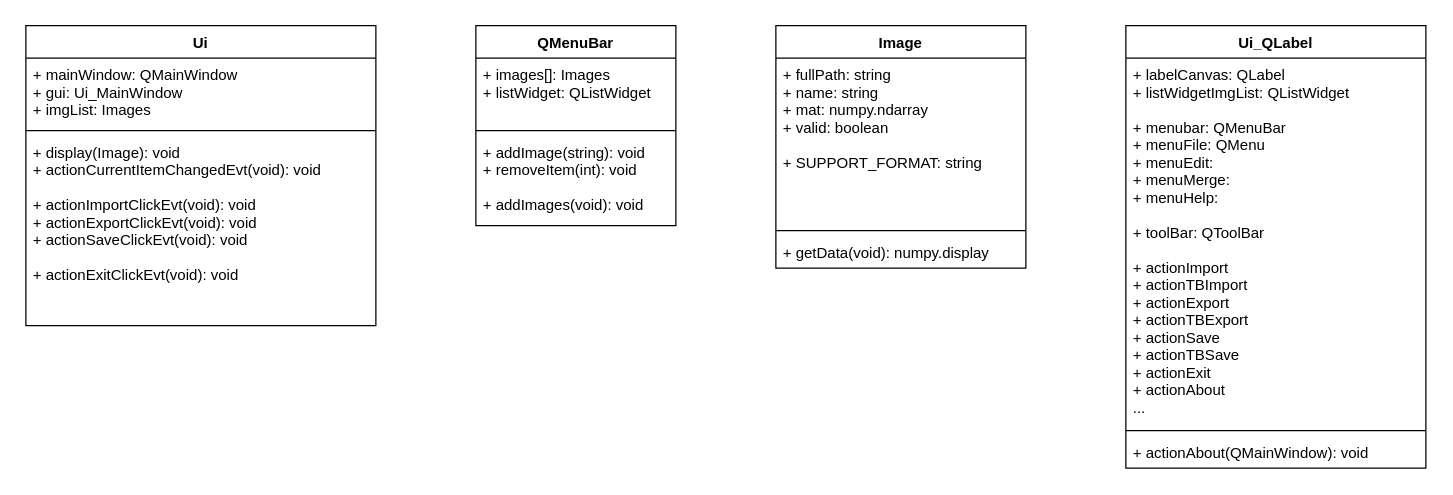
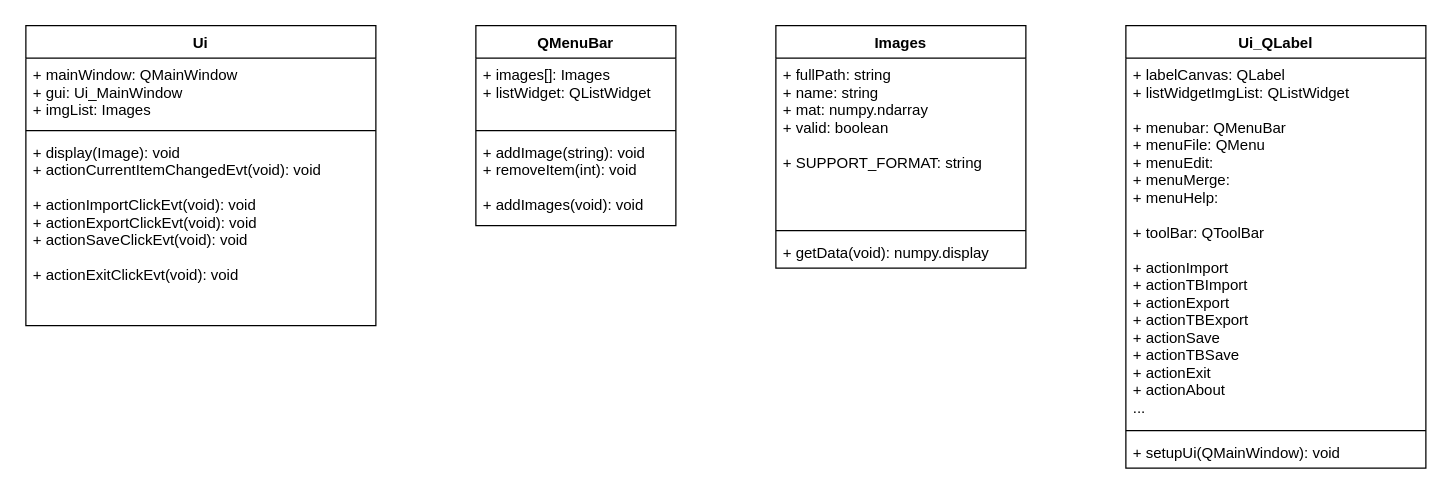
  <mxCell id="0" />
  <mxCell id="1" parent="0" />
  <mxCell id="2" value="Ui_QLabel" style="swimlane;fontStyle=1;align=center;verticalAlign=top;childLayout=stackLayout;horizontal=1;startSize=26;horizontalStack=0;resizeParent=1;resizeParentMax=0;resizeLast=0;collapsible=1;marginBottom=0;" parent="1" vertex="1"><mxGeometry x="900" y="20" width="240" height="354" as="geometry" /></mxCell>
  <mxCell id="3" value="+ labelCanvas: QLabel&#10;+ listWidgetImgList: QListWidget&#10;&#10;+ menubar: QMenuBar&#10;+ menuFile: QMenu&#10;+ menuEdit:&#10;+ menuMerge:&#10;+ menuHelp:&#10;&#10;+ toolBar: QToolBar&#10;&#10;+ actionImport&#10;+ actionTBImport&#10;+ actionExport&#10;+ actionTBExport&#10;+ actionSave&#10;+ actionTBSave&#10;+ actionExit&#10;+ actionAbout&#10;..." style="text;strokeColor=none;fillColor=none;align=left;verticalAlign=top;spacingLeft=4;spacingRight=4;overflow=hidden;rotatable=0;points=[[0,0.5],[1,0.5]];portConstraint=eastwest;" parent="2" vertex="1"><mxGeometry y="26" width="240" height="294" as="geometry" /></mxCell>
  <mxCell id="4" value="" style="line;strokeWidth=1;fillColor=none;align=left;verticalAlign=middle;spacingTop=-1;spacingLeft=3;spacingRight=3;rotatable=0;labelPosition=right;points=[];portConstraint=eastwest;" parent="2" vertex="1"><mxGeometry y="320" width="240" height="8" as="geometry" /></mxCell>
- <mxCell id="5" value="+ actionAbout(QMainWindow): void" style="text;strokeColor=none;fillColor=none;align=left;verticalAlign=top;spacingLeft=4;spacingRight=4;overflow=hidden;rotatable=0;points=[[0,0.5],[1,0.5]];portConstraint=eastwest;" parent="2" vertex="1"><mxGeometry y="328" width="240" height="26" as="geometry" /></mxCell>
- <mxCell id="6" value="Image" style="swimlane;fontStyle=1;align=center;verticalAlign=top;childLayout=stackLayout;horizontal=1;startSize=26;horizontalStack=0;resizeParent=1;resizeParentMax=0;resizeLast=0;collapsible=1;marginBottom=0;" parent="1" vertex="1"><mxGeometry x="620" y="20" width="200" height="194" as="geometry" /></mxCell>
+ <mxCell id="5" value="+ setupUi(QMainWindow): void" style="text;strokeColor=none;fillColor=none;align=left;verticalAlign=top;spacingLeft=4;spacingRight=4;overflow=hidden;rotatable=0;points=[[0,0.5],[1,0.5]];portConstraint=eastwest;" parent="2" vertex="1"><mxGeometry y="328" width="240" height="26" as="geometry" /></mxCell>
+ <mxCell id="6" value="Images" style="swimlane;fontStyle=1;align=center;verticalAlign=top;childLayout=stackLayout;horizontal=1;startSize=26;horizontalStack=0;resizeParent=1;resizeParentMax=0;resizeLast=0;collapsible=1;marginBottom=0;" parent="1" vertex="1"><mxGeometry x="620" y="20" width="200" height="194" as="geometry" /></mxCell>
  <mxCell id="7" value="+ fullPath: string&#10;+ name: string&#10;+ mat: numpy.ndarray&#10;+ valid: boolean&#10;&#10;+ SUPPORT_FORMAT: string" style="text;strokeColor=none;fillColor=none;align=left;verticalAlign=top;spacingLeft=4;spacingRight=4;overflow=hidden;rotatable=0;points=[[0,0.5],[1,0.5]];portConstraint=eastwest;" parent="6" vertex="1"><mxGeometry y="26" width="200" height="134" as="geometry" /></mxCell>
  <mxCell id="8" value="" style="line;strokeWidth=1;fillColor=none;align=left;verticalAlign=middle;spacingTop=-1;spacingLeft=3;spacingRight=3;rotatable=0;labelPosition=right;points=[];portConstraint=eastwest;" parent="6" vertex="1"><mxGeometry y="160" width="200" height="8" as="geometry" /></mxCell>
  <mxCell id="9" value="+ getData(void): numpy.display" style="text;strokeColor=none;fillColor=none;align=left;verticalAlign=top;spacingLeft=4;spacingRight=4;overflow=hidden;rotatable=0;points=[[0,0.5],[1,0.5]];portConstraint=eastwest;" parent="6" vertex="1"><mxGeometry y="168" width="200" height="26" as="geometry" /></mxCell>
  <mxCell id="10" value="QMenuBar" style="swimlane;fontStyle=1;align=center;verticalAlign=top;childLayout=stackLayout;horizontal=1;startSize=26;horizontalStack=0;resizeParent=1;resizeParentMax=0;resizeLast=0;collapsible=1;marginBottom=0;" parent="1" vertex="1"><mxGeometry x="380" y="20" width="160" height="160" as="geometry" /></mxCell>
  <mxCell id="11" value="+ images[]: Images&#10;+ listWidget: QListWidget" style="text;strokeColor=none;fillColor=none;align=left;verticalAlign=top;spacingLeft=4;spacingRight=4;overflow=hidden;rotatable=0;points=[[0,0.5],[1,0.5]];portConstraint=eastwest;" parent="10" vertex="1"><mxGeometry y="26" width="160" height="54" as="geometry" /></mxCell>
  <mxCell id="12" value="" style="line;strokeWidth=1;fillColor=none;align=left;verticalAlign=middle;spacingTop=-1;spacingLeft=3;spacingRight=3;rotatable=0;labelPosition=right;points=[];portConstraint=eastwest;" parent="10" vertex="1"><mxGeometry y="80" width="160" height="8" as="geometry" /></mxCell>
  <mxCell id="13" value="+ addImage(string): void&#10;+ removeItem(int): void&#10;&#10;+ addImages(void): void" style="text;strokeColor=none;fillColor=none;align=left;verticalAlign=top;spacingLeft=4;spacingRight=4;overflow=hidden;rotatable=0;points=[[0,0.5],[1,0.5]];portConstraint=eastwest;" parent="10" vertex="1"><mxGeometry y="88" width="160" height="72" as="geometry" /></mxCell>
  <mxCell id="14" value="Ui" style="swimlane;fontStyle=1;align=center;verticalAlign=top;childLayout=stackLayout;horizontal=1;startSize=26;horizontalStack=0;resizeParent=1;resizeParentMax=0;resizeLast=0;collapsible=1;marginBottom=0;" parent="1" vertex="1"><mxGeometry x="20" y="20" width="280" height="240" as="geometry" /></mxCell>
  <mxCell id="15" value="+ mainWindow: QMainWindow&#10;+ gui: Ui_MainWindow&#10;+ imgList: Images" style="text;strokeColor=none;fillColor=none;align=left;verticalAlign=top;spacingLeft=4;spacingRight=4;overflow=hidden;rotatable=0;points=[[0,0.5],[1,0.5]];portConstraint=eastwest;" parent="14" vertex="1"><mxGeometry y="26" width="280" height="54" as="geometry" /></mxCell>
  <mxCell id="16" value="" style="line;strokeWidth=1;fillColor=none;align=left;verticalAlign=middle;spacingTop=-1;spacingLeft=3;spacingRight=3;rotatable=0;labelPosition=right;points=[];portConstraint=eastwest;" parent="14" vertex="1"><mxGeometry y="80" width="280" height="8" as="geometry" /></mxCell>
  <mxCell id="17" value="+ display(Image): void&#10;+ actionCurrentItemChangedEvt(void): void&#10;&#10;+ actionImportClickEvt(void): void&#10;+ actionExportClickEvt(void): void&#10;+ actionSaveClickEvt(void): void&#10;&#10;+ actionExitClickEvt(void): void" style="text;strokeColor=none;fillColor=none;align=left;verticalAlign=top;spacingLeft=4;spacingRight=4;overflow=hidden;rotatable=0;points=[[0,0.5],[1,0.5]];portConstraint=eastwest;" parent="14" vertex="1"><mxGeometry y="88" width="280" height="152" as="geometry" /></mxCell>
